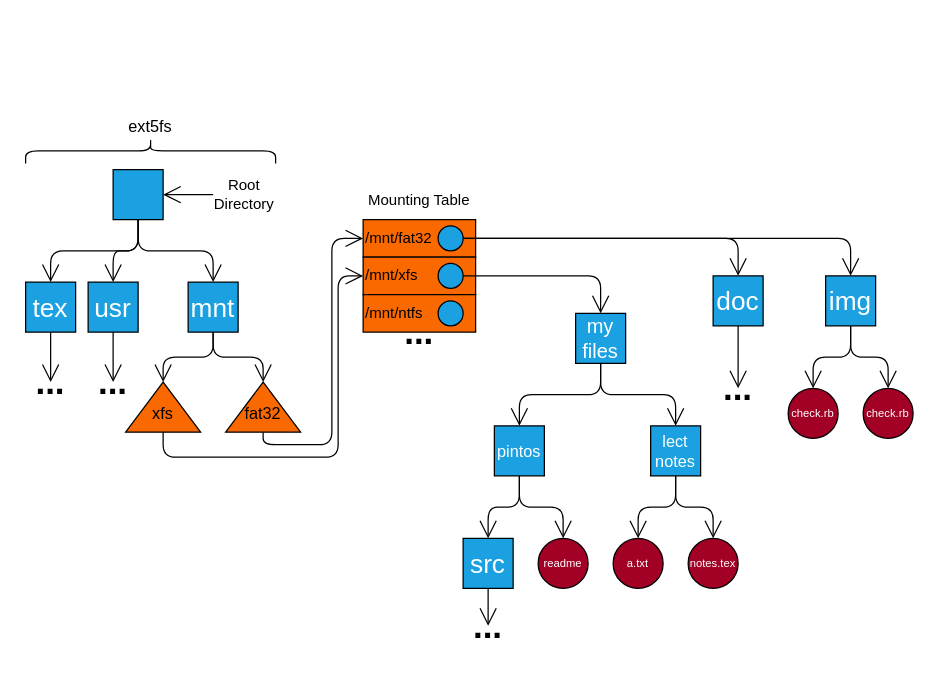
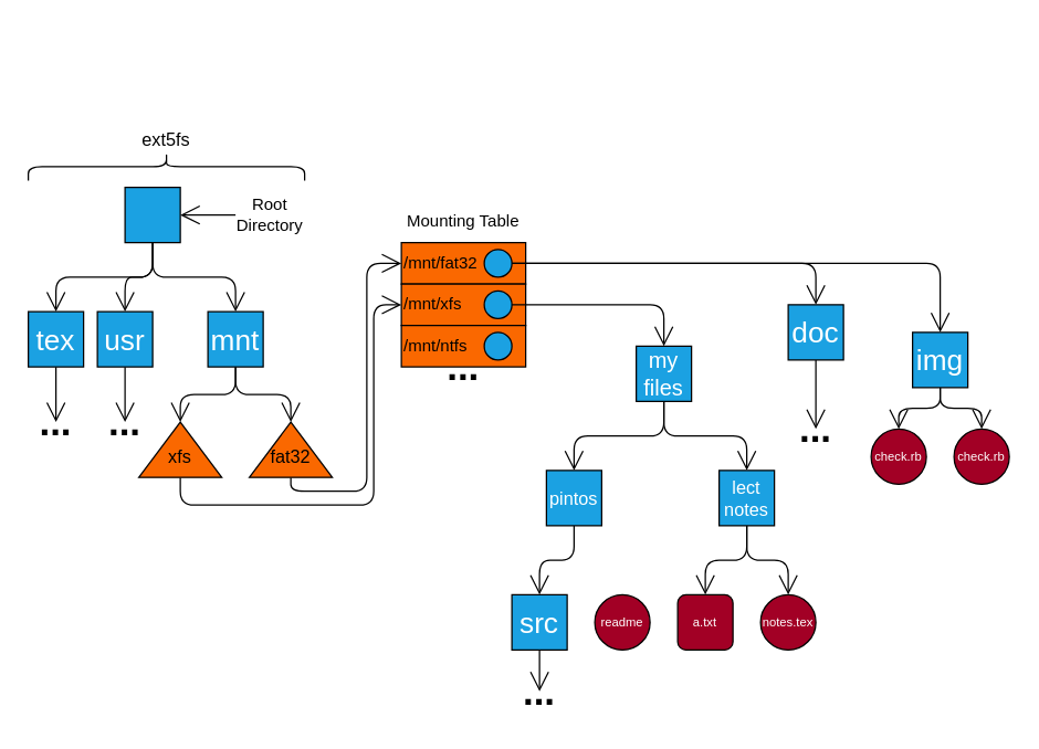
  <mxCell id="0" />
  <mxCell id="1" parent="0" />
  <mxCell id="2" style="edgeStyle=orthogonalEdgeStyle;html=1;exitX=0.5;exitY=1;exitDx=0;exitDy=0;entryX=0.5;entryY=0;entryDx=0;entryDy=0;endArrow=open;endFill=0;endSize=12;" edge="1" parent="1" source="5" target="7"><mxGeometry relative="1" as="geometry" /></mxCell>
  <mxCell id="3" style="edgeStyle=orthogonalEdgeStyle;html=1;exitX=0.5;exitY=1;exitDx=0;exitDy=0;entryX=0.5;entryY=0;entryDx=0;entryDy=0;endArrow=open;endFill=0;endSize=12;" edge="1" parent="1" source="5" target="9"><mxGeometry relative="1" as="geometry" /></mxCell>
  <mxCell id="4" style="edgeStyle=orthogonalEdgeStyle;html=1;exitX=0.5;exitY=1;exitDx=0;exitDy=0;entryX=0.5;entryY=0;entryDx=0;entryDy=0;endArrow=open;endFill=0;endSize=12;" edge="1" parent="1" source="5" target="14"><mxGeometry relative="1" as="geometry"><mxPoint x="350" y="225" as="targetPoint" /></mxGeometry></mxCell>
  <mxCell id="5" value="" style="rounded=0;whiteSpace=wrap;html=1;fillColor=#1ba1e2;fontColor=#ffffff;strokeColor=#000000;" vertex="1" parent="1"><mxGeometry x="90" y="135" width="40" height="40" as="geometry" /></mxCell>
  <mxCell id="6" style="edgeStyle=orthogonalEdgeStyle;html=1;exitX=0.5;exitY=1;exitDx=0;exitDy=0;entryX=0.5;entryY=0;entryDx=0;entryDy=0;endArrow=open;endFill=0;endSize=12;" edge="1" parent="1" source="7"><mxGeometry relative="1" as="geometry"><mxPoint x="40" y="305" as="targetPoint" /></mxGeometry></mxCell>
  <mxCell id="7" value="tex" style="rounded=0;whiteSpace=wrap;html=1;fontSize=21;fillColor=#1ba1e2;fontColor=#ffffff;strokeColor=#000000;" vertex="1" parent="1"><mxGeometry x="20" y="225" width="40" height="40" as="geometry" /></mxCell>
  <mxCell id="8" style="edgeStyle=orthogonalEdgeStyle;html=1;exitX=0.5;exitY=1;exitDx=0;exitDy=0;endArrow=open;endFill=0;endSize=12;" edge="1" parent="1" source="9"><mxGeometry relative="1" as="geometry"><mxPoint x="90" y="305" as="targetPoint" /></mxGeometry></mxCell>
  <mxCell id="9" value="usr" style="rounded=0;whiteSpace=wrap;html=1;fontSize=21;fillColor=#1ba1e2;fontColor=#ffffff;strokeColor=#000000;" vertex="1" parent="1"><mxGeometry x="70" y="225" width="40" height="40" as="geometry" /></mxCell>
  <mxCell id="10" style="edgeStyle=orthogonalEdgeStyle;html=1;exitX=0;exitY=0.5;exitDx=0;exitDy=0;entryX=1;entryY=0.5;entryDx=0;entryDy=0;fontSize=12;endArrow=open;endFill=0;endSize=12;" edge="1" parent="1" source="11" target="5"><mxGeometry relative="1" as="geometry" /></mxCell>
  <mxCell id="11" value="Root Directory" style="text;html=1;strokeColor=none;fillColor=none;align=center;verticalAlign=middle;whiteSpace=wrap;rounded=0;fontSize=12;" vertex="1" parent="1"><mxGeometry x="170" y="140" width="50" height="30" as="geometry" /></mxCell>
  <mxCell id="12" style="edgeStyle=orthogonalEdgeStyle;html=1;exitX=0.5;exitY=1;exitDx=0;exitDy=0;entryX=0;entryY=0;entryDx=30;entryDy=0;entryPerimeter=0;endArrow=open;endFill=0;endSize=12;" edge="1" parent="1" source="14" target="16"><mxGeometry relative="1" as="geometry" /></mxCell>
  <mxCell id="13" style="edgeStyle=orthogonalEdgeStyle;html=1;exitX=0.5;exitY=1;exitDx=0;exitDy=0;entryX=0;entryY=0;entryDx=30;entryDy=0;entryPerimeter=0;endArrow=open;endFill=0;endSize=12;" edge="1" parent="1" source="14" target="18"><mxGeometry relative="1" as="geometry" /></mxCell>
  <mxCell id="14" value="mnt" style="rounded=0;whiteSpace=wrap;html=1;fontSize=21;fillColor=#1ba1e2;fontColor=#ffffff;strokeColor=#000000;" vertex="1" parent="1"><mxGeometry x="150" y="225" width="40" height="40" as="geometry" /></mxCell>
  <mxCell id="15" style="edgeStyle=orthogonalEdgeStyle;html=1;exitX=0.5;exitY=1;exitDx=0;exitDy=0;exitPerimeter=0;fontSize=13;endArrow=open;endFill=0;endSize=12;entryX=0;entryY=0.5;entryDx=0;entryDy=0;" edge="1" parent="1" source="16" target="20"><mxGeometry relative="1" as="geometry"><mxPoint x="270" y="435" as="targetPoint" /><Array as="points"><mxPoint x="130" y="365" /><mxPoint x="270" y="365" /><mxPoint x="270" y="220" /></Array></mxGeometry></mxCell>
  <mxCell id="16" value="" style="verticalLabelPosition=bottom;verticalAlign=top;html=1;shape=mxgraph.basic.acute_triangle;dx=0.5;fillColor=#fa6800;fontColor=#000000;strokeColor=#000000;" vertex="1" parent="1"><mxGeometry x="100" y="305" width="60" height="40" as="geometry" /></mxCell>
  <mxCell id="17" style="edgeStyle=orthogonalEdgeStyle;html=1;exitX=0.5;exitY=1;exitDx=0;exitDy=0;exitPerimeter=0;entryX=0;entryY=0.5;entryDx=0;entryDy=0;fontSize=28;endArrow=open;endFill=0;endSize=12;" edge="1" parent="1" source="18" target="19"><mxGeometry relative="1" as="geometry" /></mxCell>
  <mxCell id="18" value="" style="verticalLabelPosition=bottom;verticalAlign=top;html=1;shape=mxgraph.basic.acute_triangle;dx=0.5;fillColor=#fa6800;fontColor=#000000;strokeColor=#000000;" vertex="1" parent="1"><mxGeometry x="180" y="305" width="60" height="40" as="geometry" /></mxCell>
  <mxCell id="19" value="&lt;span style=&quot;text-align: center;&quot;&gt;/mnt/fat32&lt;/span&gt;" style="rounded=0;whiteSpace=wrap;html=1;align=left;fillColor=#fa6800;strokeColor=#000000;fontColor=#000000;" vertex="1" parent="1"><mxGeometry x="290" y="175" width="90" height="30" as="geometry" /></mxCell>
  <mxCell id="20" value="&lt;span style=&quot;text-align: center;&quot;&gt;/mnt/xfs&lt;/span&gt;" style="rounded=0;whiteSpace=wrap;html=1;align=left;fillColor=#fa6800;strokeColor=#000000;fontColor=#000000;" vertex="1" parent="1"><mxGeometry x="290" y="205" width="90" height="30" as="geometry" /></mxCell>
  <mxCell id="21" value="/mnt/ntfs" style="rounded=0;whiteSpace=wrap;html=1;align=left;fillColor=#fa6800;fontColor=#000000;strokeColor=#000000;" vertex="1" parent="1"><mxGeometry x="290" y="235" width="90" height="30" as="geometry" /></mxCell>
  <mxCell id="22" style="edgeStyle=orthogonalEdgeStyle;html=1;exitX=1;exitY=0.5;exitDx=0;exitDy=0;entryX=0.5;entryY=0;entryDx=0;entryDy=0;fontSize=28;endArrow=open;endFill=0;endSize=12;" edge="1" parent="1" source="24" target="36"><mxGeometry relative="1" as="geometry" /></mxCell>
  <mxCell id="23" style="edgeStyle=orthogonalEdgeStyle;html=1;exitX=1;exitY=0.5;exitDx=0;exitDy=0;entryX=0.5;entryY=0;entryDx=0;entryDy=0;fontSize=28;endArrow=open;endFill=0;endSize=12;" edge="1" parent="1" source="24" target="33"><mxGeometry relative="1" as="geometry" /></mxCell>
  <mxCell id="24" value="" style="ellipse;whiteSpace=wrap;html=1;aspect=fixed;fillColor=#1ba1e2;fontColor=#ffffff;strokeColor=#000000;" vertex="1" parent="1"><mxGeometry x="350" y="180" width="20" height="20" as="geometry" /></mxCell>
  <mxCell id="25" style="edgeStyle=orthogonalEdgeStyle;html=1;exitX=1;exitY=0.5;exitDx=0;exitDy=0;entryX=0.5;entryY=0;entryDx=0;entryDy=0;fontSize=13;endArrow=open;endFill=0;endSize=12;" edge="1" parent="1" source="26" target="42"><mxGeometry relative="1" as="geometry" /></mxCell>
  <mxCell id="26" value="" style="ellipse;whiteSpace=wrap;html=1;aspect=fixed;fillColor=#1ba1e2;fontColor=#ffffff;strokeColor=#000000;" vertex="1" parent="1"><mxGeometry x="350" y="210" width="20" height="20" as="geometry" /></mxCell>
  <mxCell id="27" value="" style="ellipse;whiteSpace=wrap;html=1;aspect=fixed;fillColor=#1ba1e2;fontColor=#ffffff;strokeColor=#000000;" vertex="1" parent="1"><mxGeometry x="350" y="240" width="20" height="20" as="geometry" /></mxCell>
  <mxCell id="28" value="..." style="text;html=1;strokeColor=none;fillColor=none;align=center;verticalAlign=bottom;whiteSpace=wrap;rounded=0;fontSize=28;fontStyle=1" vertex="1" parent="1"><mxGeometry x="315" y="265" width="40" height="20" as="geometry" /></mxCell>
  <mxCell id="29" value="..." style="text;html=1;strokeColor=none;fillColor=none;align=center;verticalAlign=bottom;whiteSpace=wrap;rounded=0;fontSize=28;fontStyle=1" vertex="1" parent="1"><mxGeometry x="20" y="305" width="40" height="20" as="geometry" /></mxCell>
  <mxCell id="30" value="..." style="text;html=1;strokeColor=none;fillColor=none;align=center;verticalAlign=bottom;whiteSpace=wrap;rounded=0;fontSize=28;fontStyle=1" vertex="1" parent="1"><mxGeometry x="70" y="305" width="40" height="20" as="geometry" /></mxCell>
  <mxCell id="31" value="Mounting Table" style="text;html=1;strokeColor=none;fillColor=none;align=center;verticalAlign=middle;whiteSpace=wrap;rounded=0;fontSize=12;" vertex="1" parent="1"><mxGeometry x="290" y="140" width="90" height="40" as="geometry" /></mxCell>
  <mxCell id="32" style="edgeStyle=orthogonalEdgeStyle;html=1;exitX=0.5;exitY=1;exitDx=0;exitDy=0;fontSize=28;endArrow=open;endFill=0;endSize=12;entryX=0.5;entryY=0;entryDx=0;entryDy=0;" edge="1" parent="1" source="33" target="39"><mxGeometry relative="1" as="geometry"><mxPoint x="589.857" y="300" as="targetPoint" /></mxGeometry></mxCell>
  <mxCell id="33" value="doc" style="rounded=0;whiteSpace=wrap;html=1;fontSize=21;fillColor=#1ba1e2;fontColor=#ffffff;strokeColor=#000000;" vertex="1" parent="1"><mxGeometry x="570" y="220" width="40" height="40" as="geometry" /></mxCell>
  <mxCell id="34" style="edgeStyle=orthogonalEdgeStyle;html=1;exitX=0.5;exitY=1;exitDx=0;exitDy=0;entryX=0.5;entryY=0;entryDx=0;entryDy=0;fontSize=28;endArrow=open;endFill=0;endSize=12;" edge="1" parent="1" source="36" target="38"><mxGeometry relative="1" as="geometry" /></mxCell>
  <mxCell id="35" style="edgeStyle=orthogonalEdgeStyle;html=1;exitX=0.5;exitY=1;exitDx=0;exitDy=0;entryX=0.5;entryY=0;entryDx=0;entryDy=0;fontSize=28;endArrow=open;endFill=0;endSize=12;" edge="1" parent="1" source="36" target="37"><mxGeometry relative="1" as="geometry" /></mxCell>
- <mxCell id="36" value="img" style="rounded=0;whiteSpace=wrap;html=1;fontSize=21;fillColor=#1ba1e2;fontColor=#ffffff;strokeColor=#000000;" vertex="1" parent="1"><mxGeometry x="660" y="220" width="40" height="40" as="geometry" /></mxCell>
+ <mxCell id="36" value="img" style="rounded=0;whiteSpace=wrap;html=1;fontSize=21;fillColor=#1ba1e2;fontColor=#ffffff;strokeColor=#000000;" vertex="1" parent="1"><mxGeometry x="660" y="240" width="40" height="40" as="geometry" /></mxCell>
  <mxCell id="37" value="check.rb" style="ellipse;whiteSpace=wrap;html=1;aspect=fixed;fontSize=9;fillColor=#a20025;fontColor=#ffffff;strokeColor=#000000;" vertex="1" parent="1"><mxGeometry x="690" y="310" width="40" height="40" as="geometry" /></mxCell>
  <mxCell id="38" value="check.rb" style="ellipse;whiteSpace=wrap;html=1;aspect=fixed;fontSize=9;fillColor=#a20025;fontColor=#ffffff;strokeColor=#000000;" vertex="1" parent="1"><mxGeometry x="630" y="310" width="40" height="40" as="geometry" /></mxCell>
  <mxCell id="39" value="..." style="text;html=1;strokeColor=none;fillColor=none;align=center;verticalAlign=bottom;whiteSpace=wrap;rounded=0;fontSize=28;fontStyle=1" vertex="1" parent="1"><mxGeometry x="570" y="310" width="40" height="20" as="geometry" /></mxCell>
  <mxCell id="40" style="edgeStyle=orthogonalEdgeStyle;html=1;exitX=0.5;exitY=1;exitDx=0;exitDy=0;fontSize=13;endArrow=open;endFill=0;endSize=12;" edge="1" parent="1" source="42" target="48"><mxGeometry relative="1" as="geometry" /></mxCell>
  <mxCell id="41" style="edgeStyle=orthogonalEdgeStyle;html=1;exitX=0.5;exitY=1;exitDx=0;exitDy=0;entryX=0.5;entryY=0;entryDx=0;entryDy=0;fontSize=13;endArrow=open;endFill=0;endSize=12;" edge="1" parent="1" source="42" target="45"><mxGeometry relative="1" as="geometry" /></mxCell>
  <mxCell id="42" value="my&lt;br style=&quot;font-size: 16px;&quot;&gt;files" style="rounded=0;whiteSpace=wrap;html=1;fontSize=16;fillColor=#1ba1e2;fontColor=#ffffff;strokeColor=#000000;" vertex="1" parent="1"><mxGeometry x="460" y="250" width="40" height="40" as="geometry" /></mxCell>
  <mxCell id="43" style="edgeStyle=orthogonalEdgeStyle;html=1;exitX=0.5;exitY=1;exitDx=0;exitDy=0;entryX=0.5;entryY=0;entryDx=0;entryDy=0;fontSize=13;endArrow=open;endFill=0;endSize=12;" edge="1" parent="1" source="45" target="50"><mxGeometry relative="1" as="geometry" /></mxCell>
  <mxCell id="44" style="edgeStyle=orthogonalEdgeStyle;html=1;exitX=0.5;exitY=1;exitDx=0;exitDy=0;entryX=0.5;entryY=0;entryDx=0;entryDy=0;fontSize=13;endArrow=open;endFill=0;endSize=12;" edge="1" parent="1" source="45" target="49"><mxGeometry relative="1" as="geometry" /></mxCell>
  <mxCell id="45" value="lect&lt;br&gt;notes" style="rounded=0;whiteSpace=wrap;html=1;fontSize=13;fillColor=#1ba1e2;fontColor=#ffffff;strokeColor=#000000;" vertex="1" parent="1"><mxGeometry x="520" y="340" width="40" height="40" as="geometry" /></mxCell>
- <mxCell id="46" style="edgeStyle=orthogonalEdgeStyle;html=1;exitX=0.5;exitY=1;exitDx=0;exitDy=0;fontSize=13;endArrow=open;endFill=0;endSize=12;entryX=0.5;entryY=0;entryDx=0;entryDy=0;" edge="1" parent="1" source="48" target="53"><mxGeometry relative="1" as="geometry"><mxPoint x="440" y="420" as="targetPoint" /></mxGeometry></mxCell>
  <mxCell id="47" style="edgeStyle=orthogonalEdgeStyle;html=1;exitX=0.5;exitY=1;exitDx=0;exitDy=0;fontSize=13;endArrow=open;endFill=0;endSize=12;entryX=0.5;entryY=0;entryDx=0;entryDy=0;" edge="1" parent="1" source="48" target="52"><mxGeometry relative="1" as="geometry"><mxPoint x="410" y="410" as="targetPoint" /></mxGeometry></mxCell>
  <mxCell id="48" value="pintos" style="rounded=0;whiteSpace=wrap;html=1;fontSize=13;fillColor=#1ba1e2;fontColor=#ffffff;strokeColor=#000000;" vertex="1" parent="1"><mxGeometry x="395" y="340" width="40" height="40" as="geometry" /></mxCell>
  <mxCell id="49" value="notes.tex" style="ellipse;whiteSpace=wrap;html=1;aspect=fixed;fontSize=9;fillColor=#a20025;fontColor=#ffffff;strokeColor=#000000;" vertex="1" parent="1"><mxGeometry x="550" y="430" width="40" height="40" as="geometry" /></mxCell>
- <mxCell id="50" value="a.txt" style="ellipse;whiteSpace=wrap;html=1;aspect=fixed;fontSize=9;fillColor=#a20025;fontColor=#ffffff;strokeColor=#000000;" vertex="1" parent="1"><mxGeometry x="490" y="430" width="40" height="40" as="geometry" /></mxCell>
+ <mxCell id="50" value="a.txt" style="whiteSpace=wrap;html=1;aspect=fixed;fontSize=9;fillColor=#a20025;fontColor=#ffffff;strokeColor=#000000;rounded=1;" vertex="1" parent="1"><mxGeometry x="490" y="430" width="40" height="40" as="geometry" /></mxCell>
  <mxCell id="51" style="edgeStyle=orthogonalEdgeStyle;html=1;exitX=0.5;exitY=1;exitDx=0;exitDy=0;fontSize=13;endArrow=open;endFill=0;endSize=12;entryX=0.5;entryY=0;entryDx=0;entryDy=0;" edge="1" parent="1" source="52" target="54"><mxGeometry relative="1" as="geometry"><mxPoint x="390" y="510" as="targetPoint" /></mxGeometry></mxCell>
  <mxCell id="52" value="src" style="rounded=0;whiteSpace=wrap;html=1;fontSize=21;fillColor=#1ba1e2;fontColor=#ffffff;strokeColor=#000000;" vertex="1" parent="1"><mxGeometry x="370" y="430" width="40" height="40" as="geometry" /></mxCell>
  <mxCell id="53" value="readme" style="ellipse;whiteSpace=wrap;html=1;aspect=fixed;fontSize=9;fillColor=#a20025;fontColor=#ffffff;strokeColor=#000000;" vertex="1" parent="1"><mxGeometry x="430" y="430" width="40" height="40" as="geometry" /></mxCell>
  <mxCell id="54" value="..." style="text;html=1;strokeColor=none;fillColor=none;align=center;verticalAlign=bottom;whiteSpace=wrap;rounded=0;fontSize=28;fontStyle=1" vertex="1" parent="1"><mxGeometry x="370" y="500" width="40" height="20" as="geometry" /></mxCell>
  <mxCell id="55" value="" style="shape=curlyBracket;whiteSpace=wrap;html=1;rounded=1;flipH=1;fontSize=13;strokeColor=#000000;verticalAlign=bottom;rotation=-90;" vertex="1" parent="1"><mxGeometry x="110" y="20" width="20" height="200" as="geometry" /></mxCell>
  <mxCell id="56" value="ext5fs" style="text;html=1;strokeColor=none;fillColor=none;align=center;verticalAlign=middle;whiteSpace=wrap;rounded=0;fontSize=13;" vertex="1" parent="1"><mxGeometry x="100" y="85" width="40" height="30" as="geometry" /></mxCell>
  <mxCell id="57" value="fat32" style="text;html=1;strokeColor=none;fillColor=none;align=center;verticalAlign=middle;whiteSpace=wrap;rounded=0;fontSize=13;fontColor=#000000;" vertex="1" parent="1"><mxGeometry x="190" y="320" width="40" height="20" as="geometry" /></mxCell>
  <mxCell id="58" value="xfs" style="text;html=1;strokeColor=none;fillColor=none;align=center;verticalAlign=middle;whiteSpace=wrap;rounded=0;fontSize=13;fontColor=#000000;" vertex="1" parent="1"><mxGeometry x="110" y="320" width="40" height="20" as="geometry" /></mxCell>
